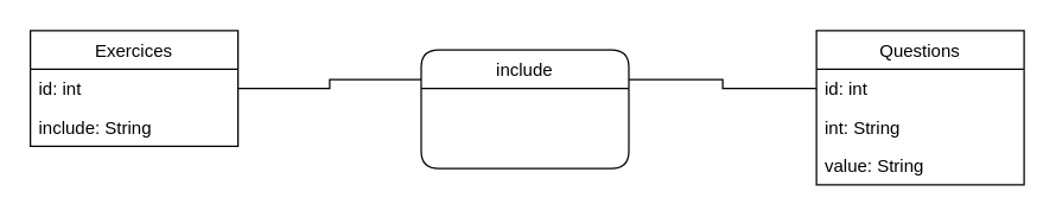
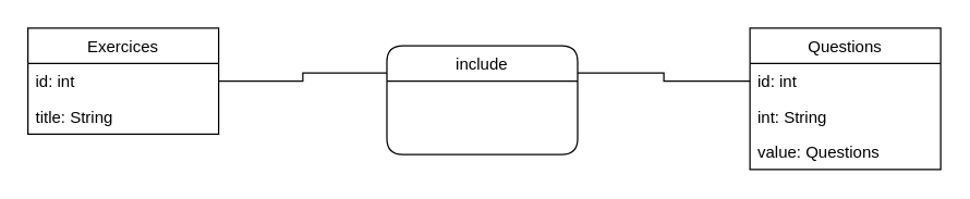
  <mxCell id="0" />
  <mxCell id="1" parent="0" />
  <mxCell id="2" value="Exercices" style="swimlane;fontStyle=0;childLayout=stackLayout;horizontal=1;startSize=26;fillColor=none;horizontalStack=0;resizeParent=1;resizeParentMax=0;resizeLast=0;collapsible=1;marginBottom=0;" vertex="1" parent="1"><mxGeometry x="20" y="20" width="140" height="78" as="geometry" /></mxCell>
  <mxCell id="3" value="id: int" style="text;strokeColor=none;fillColor=none;align=left;verticalAlign=top;spacingLeft=4;spacingRight=4;overflow=hidden;rotatable=0;points=[[0,0.5],[1,0.5]];portConstraint=eastwest;" vertex="1" parent="2"><mxGeometry y="26" width="140" height="26" as="geometry" /></mxCell>
- <mxCell id="4" value="include: String" style="text;strokeColor=none;fillColor=none;align=left;verticalAlign=top;spacingLeft=4;spacingRight=4;overflow=hidden;rotatable=0;points=[[0,0.5],[1,0.5]];portConstraint=eastwest;" vertex="1" parent="2"><mxGeometry y="52" width="140" height="26" as="geometry" /></mxCell>
+ <mxCell id="4" value="title: String" style="text;strokeColor=none;fillColor=none;align=left;verticalAlign=top;spacingLeft=4;spacingRight=4;overflow=hidden;rotatable=0;points=[[0,0.5],[1,0.5]];portConstraint=eastwest;" vertex="1" parent="2"><mxGeometry y="52" width="140" height="26" as="geometry" /></mxCell>
  <mxCell id="5" value="Questions" style="swimlane;fontStyle=0;childLayout=stackLayout;horizontal=1;startSize=26;fillColor=none;horizontalStack=0;resizeParent=1;resizeParentMax=0;resizeLast=0;collapsible=1;marginBottom=0;" vertex="1" parent="1"><mxGeometry x="550" y="20" width="140" height="104" as="geometry" /></mxCell>
  <mxCell id="6" value="id: int" style="text;strokeColor=none;fillColor=none;align=left;verticalAlign=top;spacingLeft=4;spacingRight=4;overflow=hidden;rotatable=0;points=[[0,0.5],[1,0.5]];portConstraint=eastwest;" vertex="1" parent="5"><mxGeometry y="26" width="140" height="26" as="geometry" /></mxCell>
  <mxCell id="7" value="int: String" style="text;strokeColor=none;fillColor=none;align=left;verticalAlign=top;spacingLeft=4;spacingRight=4;overflow=hidden;rotatable=0;points=[[0,0.5],[1,0.5]];portConstraint=eastwest;" vertex="1" parent="5"><mxGeometry y="52" width="140" height="26" as="geometry" /></mxCell>
- <mxCell id="8" value="value: String" style="text;strokeColor=none;fillColor=none;align=left;verticalAlign=top;spacingLeft=4;spacingRight=4;overflow=hidden;rotatable=0;points=[[0,0.5],[1,0.5]];portConstraint=eastwest;" vertex="1" parent="5"><mxGeometry y="78" width="140" height="26" as="geometry" /></mxCell>
+ <mxCell id="8" value="value: Questions" style="text;strokeColor=none;fillColor=none;align=left;verticalAlign=top;spacingLeft=4;spacingRight=4;overflow=hidden;rotatable=0;points=[[0,0.5],[1,0.5]];portConstraint=eastwest;" vertex="1" parent="5"><mxGeometry y="78" width="140" height="26" as="geometry" /></mxCell>
  <mxCell id="9" style="edgeStyle=orthogonalEdgeStyle;rounded=0;orthogonalLoop=1;jettySize=auto;html=1;exitX=1;exitY=0.25;exitDx=0;exitDy=0;endArrow=none;endFill=0;" edge="1" parent="1" source="10" target="6"><mxGeometry relative="1" as="geometry" /></mxCell>
  <mxCell id="10" value="include" style="swimlane;fontStyle=0;childLayout=stackLayout;horizontal=1;startSize=26;fillColor=none;horizontalStack=0;resizeParent=1;resizeParentMax=0;resizeLast=0;collapsible=1;marginBottom=0;rounded=1;" vertex="1" parent="1"><mxGeometry x="283.5" y="33" width="140" height="80" as="geometry" /></mxCell>
  <mxCell id="11" style="edgeStyle=orthogonalEdgeStyle;rounded=0;orthogonalLoop=1;jettySize=auto;html=1;exitX=1;exitY=0.5;exitDx=0;exitDy=0;entryX=0;entryY=0.25;entryDx=0;entryDy=0;endArrow=none;endFill=0;" edge="1" parent="1" source="3" target="10"><mxGeometry relative="1" as="geometry" /></mxCell>
